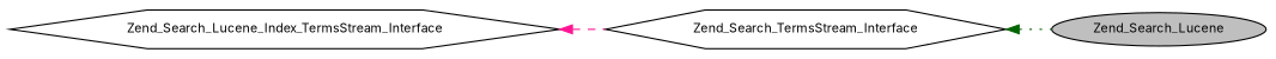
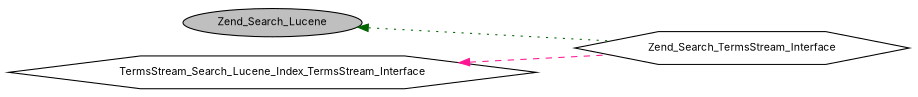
  digraph {
    fontname=Inter
    rankdir=LR
    node [color=black fillcolor=white fontname=Inter fontsize=10 shape=hexagon style=filled]
    edge [dir=back fontname=Inter fontsize=10 labelfontname=Helvetica labelfontsize=10]
    n1 [fillcolor=grey75 fontcolor=black height=0.2 label=Zend_Search_Lucene shape=ellipse width=0.4]
    n2 [height=0.2 label=Zend_Search_TermsStream_Interface width=0.4]
-   n3 [height=0.2 label=Zend_Search_Lucene_Index_TermsStream_Interface width=0.4]
-   n2 -> n1 [color=darkgreen style=dotted]
+   n3 [height=0.2 label=TermsStream_Search_Lucene_Index_TermsStream_Interface width=0.4]
+   n1 -> n2 [color=darkgreen style=dotted]
    n3 -> n2 [color=deeppink style=dashed]
  }
